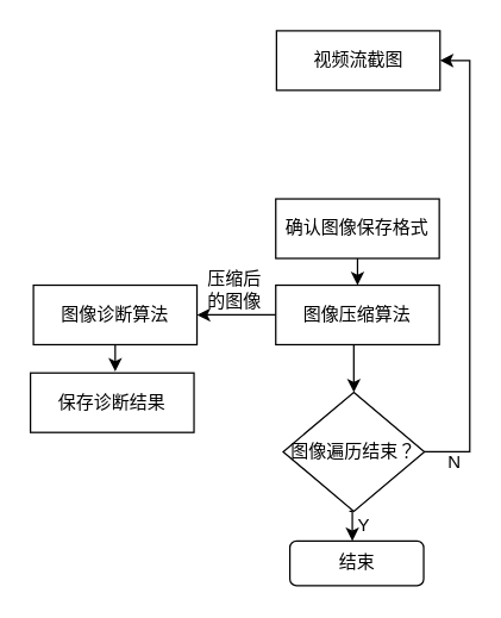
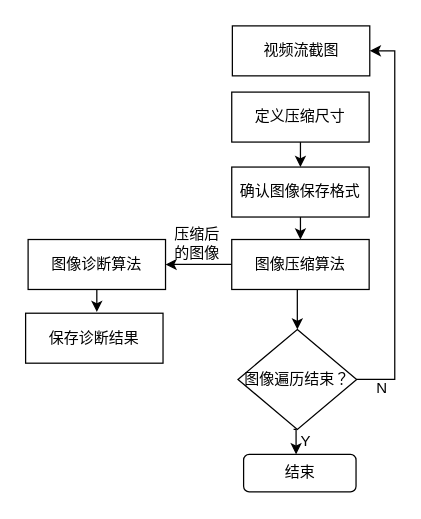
  <mxCell id="0" />
  <mxCell id="1" parent="0" />
  <mxCell id="2" style="edgeStyle=orthogonalEdgeStyle;rounded=0;orthogonalLoop=1;jettySize=auto;html=1;exitX=0.5;exitY=1;exitDx=0;exitDy=0;entryX=0.5;entryY=0;entryDx=0;entryDy=0;" edge="1" parent="1"><mxGeometry relative="1" as="geometry"><mxPoint x="234.5" y="343" as="sourcePoint" /><mxPoint x="236.5" y="363" as="targetPoint" /></mxGeometry></mxCell>
  <mxCell id="3" style="edgeStyle=orthogonalEdgeStyle;rounded=0;orthogonalLoop=1;jettySize=auto;html=1;exitX=1;exitY=0.5;exitDx=0;exitDy=0;entryX=1;entryY=0.5;entryDx=0;entryDy=0;" edge="1" parent="1" source="4" target="5"><mxGeometry relative="1" as="geometry" /></mxCell>
  <mxCell id="4" value="图像遍历结束？" style="rhombus;whiteSpace=wrap;html=1;" vertex="1" parent="1"><mxGeometry x="190" y="263" width="95" height="80" as="geometry" /></mxCell>
  <mxCell id="5" value="视频流截图" style="rounded=0;whiteSpace=wrap;html=1;" vertex="1" parent="1"><mxGeometry x="185.5" y="20" width="110" height="40" as="geometry" /></mxCell>
+ <mxCell id="6" style="edgeStyle=orthogonalEdgeStyle;rounded=0;orthogonalLoop=1;jettySize=auto;html=1;exitX=0.5;exitY=1;exitDx=0;exitDy=0;entryX=0.5;entryY=0;entryDx=0;entryDy=0;" edge="1" parent="1" source="7" target="9"><mxGeometry relative="1" as="geometry" /></mxCell>
+ <mxCell id="7" value="定义压缩尺寸" style="rounded=0;whiteSpace=wrap;html=1;" vertex="1" parent="1"><mxGeometry x="185" y="73" width="110" height="40" as="geometry" /></mxCell>
  <mxCell id="8" style="edgeStyle=orthogonalEdgeStyle;rounded=0;orthogonalLoop=1;jettySize=auto;html=1;exitX=0.5;exitY=1;exitDx=0;exitDy=0;entryX=0.5;entryY=0;entryDx=0;entryDy=0;" edge="1" parent="1" source="9" target="15"><mxGeometry relative="1" as="geometry" /></mxCell>
  <mxCell id="9" value="确认图像保存格式" style="rounded=0;whiteSpace=wrap;html=1;" vertex="1" parent="1"><mxGeometry x="185" y="133" width="110" height="40" as="geometry" /></mxCell>
  <mxCell id="10" value="结束" style="rounded=1;whiteSpace=wrap;html=1;" vertex="1" parent="1"><mxGeometry x="194.5" y="363" width="90" height="30" as="geometry" /></mxCell>
  <mxCell id="11" value="N" style="text;html=1;resizable=0;autosize=1;align=center;verticalAlign=middle;points=[];fillColor=none;strokeColor=none;rounded=0;" vertex="1" parent="1"><mxGeometry x="294.5" y="300" width="20" height="20" as="geometry" /></mxCell>
  <mxCell id="12" value="Y" style="text;html=1;resizable=0;autosize=1;align=center;verticalAlign=middle;points=[];fillColor=none;strokeColor=none;rounded=0;" vertex="1" parent="1"><mxGeometry x="234" y="343" width="20" height="20" as="geometry" /></mxCell>
  <mxCell id="13" style="edgeStyle=orthogonalEdgeStyle;rounded=0;orthogonalLoop=1;jettySize=auto;html=1;exitX=0.5;exitY=1;exitDx=0;exitDy=0;entryX=0.5;entryY=0;entryDx=0;entryDy=0;" edge="1" parent="1" source="15" target="4"><mxGeometry relative="1" as="geometry" /></mxCell>
  <mxCell id="14" style="edgeStyle=orthogonalEdgeStyle;rounded=0;orthogonalLoop=1;jettySize=auto;html=1;exitX=0;exitY=0.5;exitDx=0;exitDy=0;entryX=1;entryY=0.5;entryDx=0;entryDy=0;" edge="1" parent="1" source="15" target="17"><mxGeometry relative="1" as="geometry" /></mxCell>
  <mxCell id="15" value="图像压缩算法" style="rounded=0;whiteSpace=wrap;html=1;" vertex="1" parent="1"><mxGeometry x="185" y="191" width="110" height="40" as="geometry" /></mxCell>
  <mxCell id="16" style="edgeStyle=orthogonalEdgeStyle;rounded=0;orthogonalLoop=1;jettySize=auto;html=1;exitX=0.5;exitY=1;exitDx=0;exitDy=0;" edge="1" parent="1" source="17"><mxGeometry relative="1" as="geometry"><mxPoint x="77" y="249" as="targetPoint" /></mxGeometry></mxCell>
  <mxCell id="17" value="图像诊断算法" style="rounded=0;whiteSpace=wrap;html=1;" vertex="1" parent="1"><mxGeometry x="22" y="191" width="110" height="40" as="geometry" /></mxCell>
  <mxCell id="18" value="保存诊断结果" style="rounded=0;whiteSpace=wrap;html=1;" vertex="1" parent="1"><mxGeometry x="20" y="250" width="110" height="40" as="geometry" /></mxCell>
  <mxCell id="19" value="压缩后&lt;br&gt;的图像" style="text;html=1;resizable=0;autosize=1;align=center;verticalAlign=middle;points=[];fillColor=none;strokeColor=none;rounded=0;" vertex="1" parent="1"><mxGeometry x="134" y="178" width="46" height="32" as="geometry" /></mxCell>
